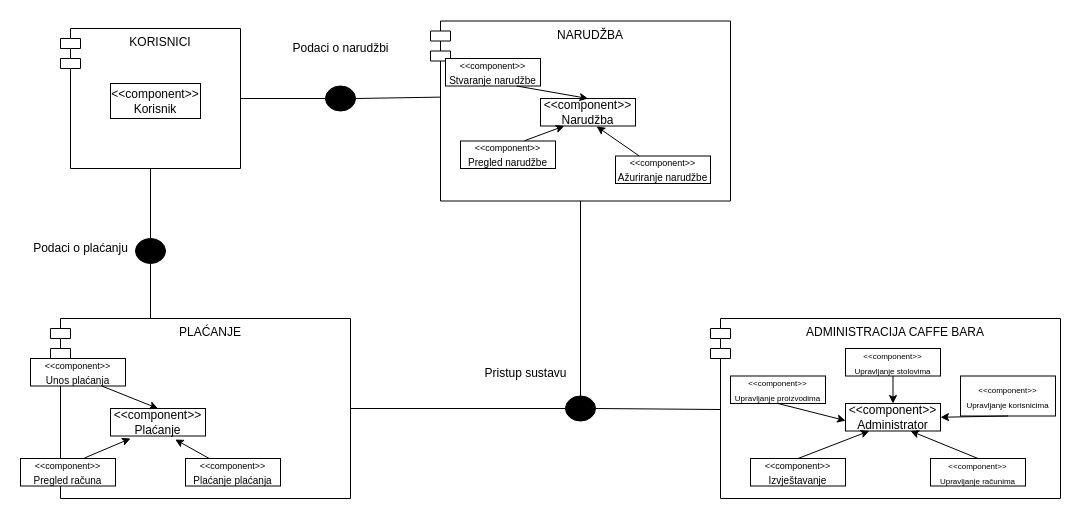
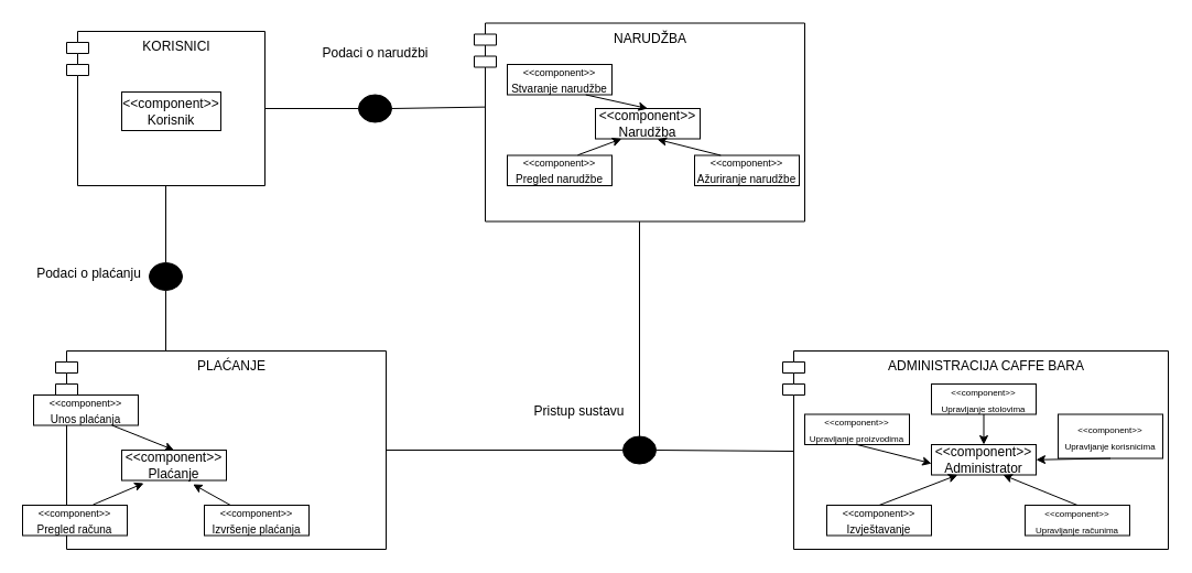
  <mxCell id="0" />
  <mxCell id="1" parent="0" />
  <mxCell id="2" value="KORISNICI" style="shape=module;align=left;spacingLeft=20;align=center;verticalAlign=top;whiteSpace=wrap;html=1;" vertex="1" parent="1"><mxGeometry x="60" y="28" width="180" height="140" as="geometry" /></mxCell>
  <mxCell id="3" value="&amp;lt;&amp;lt;component&amp;gt;&amp;gt;&lt;div&gt;Korisnik&lt;/div&gt;" style="rounded=0;whiteSpace=wrap;html=1;" vertex="1" parent="1"><mxGeometry x="110" y="83" width="90" height="35" as="geometry" /></mxCell>
  <mxCell id="4" value="NARUDŽBA" style="shape=module;align=left;spacingLeft=20;align=center;verticalAlign=top;whiteSpace=wrap;html=1;" vertex="1" parent="1"><mxGeometry x="430" y="20.5" width="300" height="180" as="geometry" /></mxCell>
  <mxCell id="5" value="" style="ellipse;fillColor=strokeColor;html=1;" vertex="1" parent="1"><mxGeometry x="325" y="85.5" width="30" height="25" as="geometry" /></mxCell>
  <mxCell id="6" value="" style="endArrow=none;html=1;rounded=0;exitX=1;exitY=0.5;exitDx=0;exitDy=0;entryX=0;entryY=0.5;entryDx=0;entryDy=0;" edge="1" parent="1" source="2" target="5"><mxGeometry width="50" height="50" relative="1" as="geometry"><mxPoint x="400" y="218" as="sourcePoint" /><mxPoint x="450" y="168" as="targetPoint" /></mxGeometry></mxCell>
  <mxCell id="7" value="" style="endArrow=none;html=1;rounded=0;exitX=1;exitY=0.5;exitDx=0;exitDy=0;entryX=0.032;entryY=0.423;entryDx=0;entryDy=0;entryPerimeter=0;" edge="1" parent="1" source="5" target="4"><mxGeometry width="50" height="50" relative="1" as="geometry"><mxPoint x="400" y="218" as="sourcePoint" /><mxPoint x="450" y="168" as="targetPoint" /></mxGeometry></mxCell>
  <mxCell id="8" value="Podaci o narudžbi" style="text;html=1;align=center;verticalAlign=middle;resizable=0;points=[];autosize=1;strokeColor=none;fillColor=none;" vertex="1" parent="1"><mxGeometry x="280" y="33" width="120" height="30" as="geometry" /></mxCell>
  <mxCell id="9" value="&amp;lt;&amp;lt;component&amp;gt;&amp;gt;&lt;div&gt;Narudžba&lt;/div&gt;" style="rounded=0;whiteSpace=wrap;html=1;" vertex="1" parent="1"><mxGeometry x="540" y="98" width="95" height="27.5" as="geometry" /></mxCell>
  <mxCell id="10" value="&lt;font style=&quot;font-size: 9px;&quot;&gt;&amp;lt;&amp;lt;component&amp;gt;&amp;gt;&lt;/font&gt;&lt;div&gt;&lt;font size=&quot;1&quot;&gt;Pregled narudžbe&lt;/font&gt;&lt;/div&gt;" style="rounded=0;whiteSpace=wrap;html=1;" vertex="1" parent="1"><mxGeometry x="460" y="140.5" width="95" height="27.5" as="geometry" /></mxCell>
- <mxCell id="11" value="&lt;font style=&quot;font-size: 9px;&quot;&gt;&amp;lt;&amp;lt;component&amp;gt;&amp;gt;&lt;/font&gt;&lt;div&gt;&lt;font size=&quot;1&quot;&gt;Stvaranje narudžbe&lt;/font&gt;&lt;/div&gt;" style="rounded=0;whiteSpace=wrap;html=1;" vertex="1" parent="1"><mxGeometry x="445" y="58" width="95" height="27.5" as="geometry" /></mxCell>
- <mxCell id="12" value="&lt;font style=&quot;font-size: 9px;&quot;&gt;&amp;lt;&amp;lt;component&amp;gt;&amp;gt;&lt;/font&gt;&lt;div&gt;&lt;font size=&quot;1&quot;&gt;Ažuriranje narudžbe&lt;/font&gt;&lt;/div&gt;" style="rounded=0;whiteSpace=wrap;html=1;" vertex="1" parent="1"><mxGeometry x="615" y="155.5" width="95" height="27.5" as="geometry" /></mxCell>
+ <mxCell id="11" value="&lt;font style=&quot;font-size: 9px;&quot;&gt;&amp;lt;&amp;lt;component&amp;gt;&amp;gt;&lt;/font&gt;&lt;div&gt;&lt;font size=&quot;1&quot;&gt;Stvaranje narudžbe&lt;/font&gt;&lt;/div&gt;" style="rounded=0;whiteSpace=wrap;html=1;" vertex="1" parent="1"><mxGeometry x="460" y="58" width="95" height="27.5" as="geometry" /></mxCell>
+ <mxCell id="12" value="&lt;font style=&quot;font-size: 9px;&quot;&gt;&amp;lt;&amp;lt;component&amp;gt;&amp;gt;&lt;/font&gt;&lt;div&gt;&lt;font size=&quot;1&quot;&gt;Ažuriranje narudžbe&lt;/font&gt;&lt;/div&gt;" style="rounded=0;whiteSpace=wrap;html=1;" vertex="1" parent="1"><mxGeometry x="630" y="140.5" width="95" height="27.5" as="geometry" /></mxCell>
  <mxCell id="13" value="" style="endArrow=classic;html=1;rounded=0;entryX=0.25;entryY=1;entryDx=0;entryDy=0;exitX=0.673;exitY=-0.009;exitDx=0;exitDy=0;exitPerimeter=0;" edge="1" parent="1" source="10" target="9"><mxGeometry width="50" height="50" relative="1" as="geometry"><mxPoint x="400" y="208" as="sourcePoint" /><mxPoint x="450" y="158" as="targetPoint" /></mxGeometry></mxCell>
  <mxCell id="14" value="" style="endArrow=classic;html=1;rounded=0;entryX=0.591;entryY=1.016;entryDx=0;entryDy=0;entryPerimeter=0;exitX=0.25;exitY=0;exitDx=0;exitDy=0;" edge="1" parent="1" source="12" target="9"><mxGeometry width="50" height="50" relative="1" as="geometry"><mxPoint x="480" y="188" as="sourcePoint" /><mxPoint x="530" y="138" as="targetPoint" /></mxGeometry></mxCell>
  <mxCell id="15" value="" style="endArrow=classic;html=1;rounded=0;entryX=0.5;entryY=0;entryDx=0;entryDy=0;exitX=0.75;exitY=1;exitDx=0;exitDy=0;" edge="1" parent="1" source="11" target="9"><mxGeometry width="50" height="50" relative="1" as="geometry"><mxPoint x="480" y="148" as="sourcePoint" /><mxPoint x="530" y="98" as="targetPoint" /></mxGeometry></mxCell>
  <mxCell id="16" value="" style="ellipse;fillColor=strokeColor;html=1;" vertex="1" parent="1"><mxGeometry x="135" y="238" width="30" height="25" as="geometry" /></mxCell>
  <mxCell id="17" value="" style="endArrow=none;html=1;rounded=0;entryX=0.5;entryY=1;entryDx=0;entryDy=0;exitX=0.5;exitY=0;exitDx=0;exitDy=0;" edge="1" parent="1" source="16" target="2"><mxGeometry width="50" height="50" relative="1" as="geometry"><mxPoint x="390" y="258" as="sourcePoint" /><mxPoint x="440" y="208" as="targetPoint" /></mxGeometry></mxCell>
  <mxCell id="18" value="" style="endArrow=none;html=1;rounded=0;entryX=0.5;entryY=1;entryDx=0;entryDy=0;" edge="1" parent="1" target="16"><mxGeometry width="50" height="50" relative="1" as="geometry"><mxPoint x="150" y="318" as="sourcePoint" /><mxPoint x="440" y="208" as="targetPoint" /></mxGeometry></mxCell>
  <mxCell id="19" value="Podaci o plaćanju" style="text;html=1;align=center;verticalAlign=middle;resizable=0;points=[];autosize=1;strokeColor=none;fillColor=none;" vertex="1" parent="1"><mxGeometry x="20" y="233" width="120" height="30" as="geometry" /></mxCell>
  <mxCell id="20" value="PLAĆANJE" style="shape=module;align=left;spacingLeft=20;align=center;verticalAlign=top;whiteSpace=wrap;html=1;" vertex="1" parent="1"><mxGeometry x="50" y="318" width="300" height="180" as="geometry" /></mxCell>
  <mxCell id="21" value="&amp;lt;&amp;lt;component&amp;gt;&amp;gt;&lt;div&gt;Plaćanje&lt;/div&gt;" style="rounded=0;whiteSpace=wrap;html=1;" vertex="1" parent="1"><mxGeometry x="110" y="408" width="95" height="27.5" as="geometry" /></mxCell>
  <mxCell id="22" value="&lt;font style=&quot;font-size: 9px;&quot;&gt;&amp;lt;&amp;lt;component&amp;gt;&amp;gt;&lt;/font&gt;&lt;div&gt;&lt;font size=&quot;1&quot;&gt;Unos plaćanja&lt;/font&gt;&lt;/div&gt;" style="rounded=0;whiteSpace=wrap;html=1;" vertex="1" parent="1"><mxGeometry y="358" width="95" height="27.5" as="geometry" x="30" /></mxCell>
  <mxCell id="23" value="&lt;font style=&quot;font-size: 9px;&quot;&gt;&amp;lt;&amp;lt;component&amp;gt;&amp;gt;&lt;/font&gt;&lt;div&gt;&lt;font size=&quot;1&quot;&gt;Pregled računa&lt;/font&gt;&lt;/div&gt;" style="rounded=0;whiteSpace=wrap;html=1;" vertex="1" parent="1"><mxGeometry x="20" y="458" width="95" height="27.5" as="geometry" /></mxCell>
- <mxCell id="24" value="&lt;font style=&quot;font-size: 9px;&quot;&gt;&amp;lt;&amp;lt;component&amp;gt;&amp;gt;&lt;/font&gt;&lt;div&gt;&lt;font size=&quot;1&quot;&gt;Plaćanje plaćanja&lt;/font&gt;&lt;/div&gt;" style="rounded=0;whiteSpace=wrap;html=1;" vertex="1" parent="1"><mxGeometry x="185" y="458" width="95" height="27.5" as="geometry" /></mxCell>
+ <mxCell id="24" value="&lt;font style=&quot;font-size: 9px;&quot;&gt;&amp;lt;&amp;lt;component&amp;gt;&amp;gt;&lt;/font&gt;&lt;div&gt;&lt;font size=&quot;1&quot;&gt;Izvršenje plaćanja&lt;/font&gt;&lt;/div&gt;" style="rounded=0;whiteSpace=wrap;html=1;" vertex="1" parent="1"><mxGeometry x="185" y="458" width="95" height="27.5" as="geometry" /></mxCell>
  <mxCell id="25" value="" style="endArrow=classic;html=1;rounded=0;exitX=0.75;exitY=1;exitDx=0;exitDy=0;entryX=0.5;entryY=0;entryDx=0;entryDy=0;" edge="1" parent="1" source="22" target="21"><mxGeometry width="50" height="50" relative="1" as="geometry"><mxPoint x="330" y="288" as="sourcePoint" /><mxPoint x="380" y="238" as="targetPoint" /></mxGeometry></mxCell>
  <mxCell id="26" value="" style="endArrow=classic;html=1;rounded=0;exitX=0.674;exitY=-0.018;exitDx=0;exitDy=0;exitPerimeter=0;" edge="1" parent="1" source="23"><mxGeometry width="50" height="50" relative="1" as="geometry"><mxPoint x="330" y="288" as="sourcePoint" /><mxPoint x="130" y="438" as="targetPoint" /></mxGeometry></mxCell>
  <mxCell id="27" value="" style="endArrow=classic;html=1;rounded=0;exitX=0.25;exitY=0;exitDx=0;exitDy=0;entryX=0.681;entryY=1.127;entryDx=0;entryDy=0;entryPerimeter=0;" edge="1" parent="1" source="24" target="21"><mxGeometry width="50" height="50" relative="1" as="geometry"><mxPoint x="330" y="308" as="sourcePoint" /><mxPoint x="380" y="258" as="targetPoint" /></mxGeometry></mxCell>
  <mxCell id="28" value="ADMINISTRACIJA CAFFE BARA" style="shape=module;align=left;spacingLeft=20;align=center;verticalAlign=top;whiteSpace=wrap;html=1;" vertex="1" parent="1"><mxGeometry x="710" y="318" width="350" height="180" as="geometry" /></mxCell>
  <mxCell id="29" value="" style="ellipse;fillColor=strokeColor;html=1;" vertex="1" parent="1"><mxGeometry x="565" y="395.5" width="30" height="25" as="geometry" /></mxCell>
  <mxCell id="30" value="" style="endArrow=none;html=1;rounded=0;exitX=1;exitY=0.5;exitDx=0;exitDy=0;entryX=0;entryY=0.5;entryDx=0;entryDy=0;" edge="1" parent="1" source="20" target="29"><mxGeometry width="50" height="50" relative="1" as="geometry"><mxPoint x="500" y="348" as="sourcePoint" /><mxPoint x="550" y="298" as="targetPoint" /></mxGeometry></mxCell>
  <mxCell id="31" value="" style="endArrow=none;html=1;rounded=0;exitX=0.5;exitY=0;exitDx=0;exitDy=0;entryX=0.5;entryY=1;entryDx=0;entryDy=0;" edge="1" parent="1" source="29" target="4"><mxGeometry width="50" height="50" relative="1" as="geometry"><mxPoint x="580" y="388" as="sourcePoint" /><mxPoint x="630" y="338" as="targetPoint" /></mxGeometry></mxCell>
  <mxCell id="32" value="Pristup sustavu" style="text;html=1;align=center;verticalAlign=middle;resizable=0;points=[];autosize=1;strokeColor=none;fillColor=none;" vertex="1" parent="1"><mxGeometry x="470" y="358" width="110" height="30" as="geometry" /></mxCell>
  <mxCell id="33" value="" style="endArrow=none;html=1;rounded=0;exitX=1;exitY=0.5;exitDx=0;exitDy=0;" edge="1" parent="1" source="29"><mxGeometry width="50" height="50" relative="1" as="geometry"><mxPoint x="595" y="408" as="sourcePoint" /><mxPoint x="720" y="409" as="targetPoint" /></mxGeometry></mxCell>
  <mxCell id="34" value="&amp;lt;&amp;lt;component&amp;gt;&amp;gt;&lt;div&gt;Administrator&lt;/div&gt;" style="rounded=0;whiteSpace=wrap;html=1;" vertex="1" parent="1"><mxGeometry x="845" y="403" width="95" height="27.5" as="geometry" /></mxCell>
  <mxCell id="35" value="&lt;font style=&quot;font-size: 8px;&quot;&gt;&amp;lt;&amp;lt;&lt;/font&gt;&lt;font style=&quot;font-size: 8px;&quot;&gt;component&amp;gt;&amp;gt;&lt;/font&gt;&lt;div&gt;&lt;font style=&quot;font-size: 8px;&quot;&gt;Upravljanje stolovima&lt;/font&gt;&lt;/div&gt;" style="rounded=0;whiteSpace=wrap;html=1;" vertex="1" parent="1"><mxGeometry x="845" y="348" width="95" height="27.5" as="geometry" /></mxCell>
  <mxCell id="36" value="&lt;font style=&quot;font-size: 8px;&quot;&gt;&amp;lt;&amp;lt;&lt;/font&gt;&lt;font style=&quot;font-size: 8px;&quot;&gt;component&amp;gt;&amp;gt;&lt;/font&gt;&lt;div&gt;&lt;font style=&quot;font-size: 8px;&quot;&gt;Upravljanje proizvodima&lt;/font&gt;&lt;/div&gt;" style="rounded=0;whiteSpace=wrap;html=1;" vertex="1" parent="1"><mxGeometry x="730" y="375.5" width="95" height="27.5" as="geometry" /></mxCell>
  <mxCell id="37" value="&lt;font style=&quot;font-size: 9px;&quot;&gt;&amp;lt;&amp;lt;component&amp;gt;&amp;gt;&lt;/font&gt;&lt;div&gt;&lt;font size=&quot;1&quot;&gt;Izvještavanje&lt;/font&gt;&lt;/div&gt;" style="rounded=0;whiteSpace=wrap;html=1;" vertex="1" parent="1"><mxGeometry x="750" y="458" width="95" height="27.5" as="geometry" /></mxCell>
  <mxCell id="38" value="&lt;font style=&quot;font-size: 8px;&quot;&gt;&amp;lt;&amp;lt;&lt;/font&gt;&lt;font style=&quot;font-size: 8px;&quot;&gt;component&amp;gt;&amp;gt;&lt;/font&gt;&lt;div&gt;&lt;font style=&quot;font-size: 8px;&quot;&gt;Upravljanje računima&lt;/font&gt;&lt;/div&gt;" style="rounded=0;whiteSpace=wrap;html=1;" vertex="1" parent="1"><mxGeometry x="930" y="458" width="95" height="27.5" as="geometry" /></mxCell>
  <mxCell id="39" value="&lt;font style=&quot;font-size: 8px;&quot;&gt;&amp;lt;&amp;lt;&lt;/font&gt;&lt;font style=&quot;font-size: 8px;&quot;&gt;component&amp;gt;&amp;gt;&lt;/font&gt;&lt;div&gt;&lt;font style=&quot;font-size: 8px;&quot;&gt;Upravljanje korisnicima&lt;/font&gt;&lt;/div&gt;" style="rounded=0;whiteSpace=wrap;html=1;" vertex="1" parent="1"><mxGeometry x="960" y="375.5" width="95" height="40" as="geometry" /></mxCell>
  <mxCell id="40" value="" style="endArrow=classic;html=1;rounded=0;exitX=0.5;exitY=1;exitDx=0;exitDy=0;entryX=0.5;entryY=0;entryDx=0;entryDy=0;" edge="1" parent="1" source="35" target="34"><mxGeometry width="50" height="50" relative="1" as="geometry"><mxPoint x="810" y="448" as="sourcePoint" /><mxPoint x="860" y="398" as="targetPoint" /></mxGeometry></mxCell>
  <mxCell id="41" value="" style="endArrow=classic;html=1;rounded=0;exitX=0.5;exitY=1;exitDx=0;exitDy=0;entryX=0.001;entryY=0.623;entryDx=0;entryDy=0;entryPerimeter=0;" edge="1" parent="1" source="36" target="34"><mxGeometry width="50" height="50" relative="1" as="geometry"><mxPoint x="810" y="448" as="sourcePoint" /><mxPoint x="860" y="398" as="targetPoint" /></mxGeometry></mxCell>
  <mxCell id="42" value="" style="endArrow=classic;html=1;rounded=0;exitX=0.5;exitY=0;exitDx=0;exitDy=0;entryX=0.25;entryY=1;entryDx=0;entryDy=0;" edge="1" parent="1" source="37" target="34"><mxGeometry width="50" height="50" relative="1" as="geometry"><mxPoint x="810" y="448" as="sourcePoint" /><mxPoint x="860" y="398" as="targetPoint" /></mxGeometry></mxCell>
  <mxCell id="43" value="" style="endArrow=classic;html=1;rounded=0;exitX=0.5;exitY=0;exitDx=0;exitDy=0;" edge="1" parent="1" source="38"><mxGeometry width="50" height="50" relative="1" as="geometry"><mxPoint x="1003.75" y="490.5" as="sourcePoint" /><mxPoint x="910" y="430.5" as="targetPoint" /></mxGeometry></mxCell>
  <mxCell id="44" value="" style="endArrow=classic;html=1;rounded=0;exitX=0.5;exitY=1;exitDx=0;exitDy=0;entryX=1;entryY=0.5;entryDx=0;entryDy=0;" edge="1" parent="1" source="39" target="34"><mxGeometry width="50" height="50" relative="1" as="geometry"><mxPoint x="810" y="448" as="sourcePoint" /><mxPoint x="860" y="398" as="targetPoint" /></mxGeometry></mxCell>
